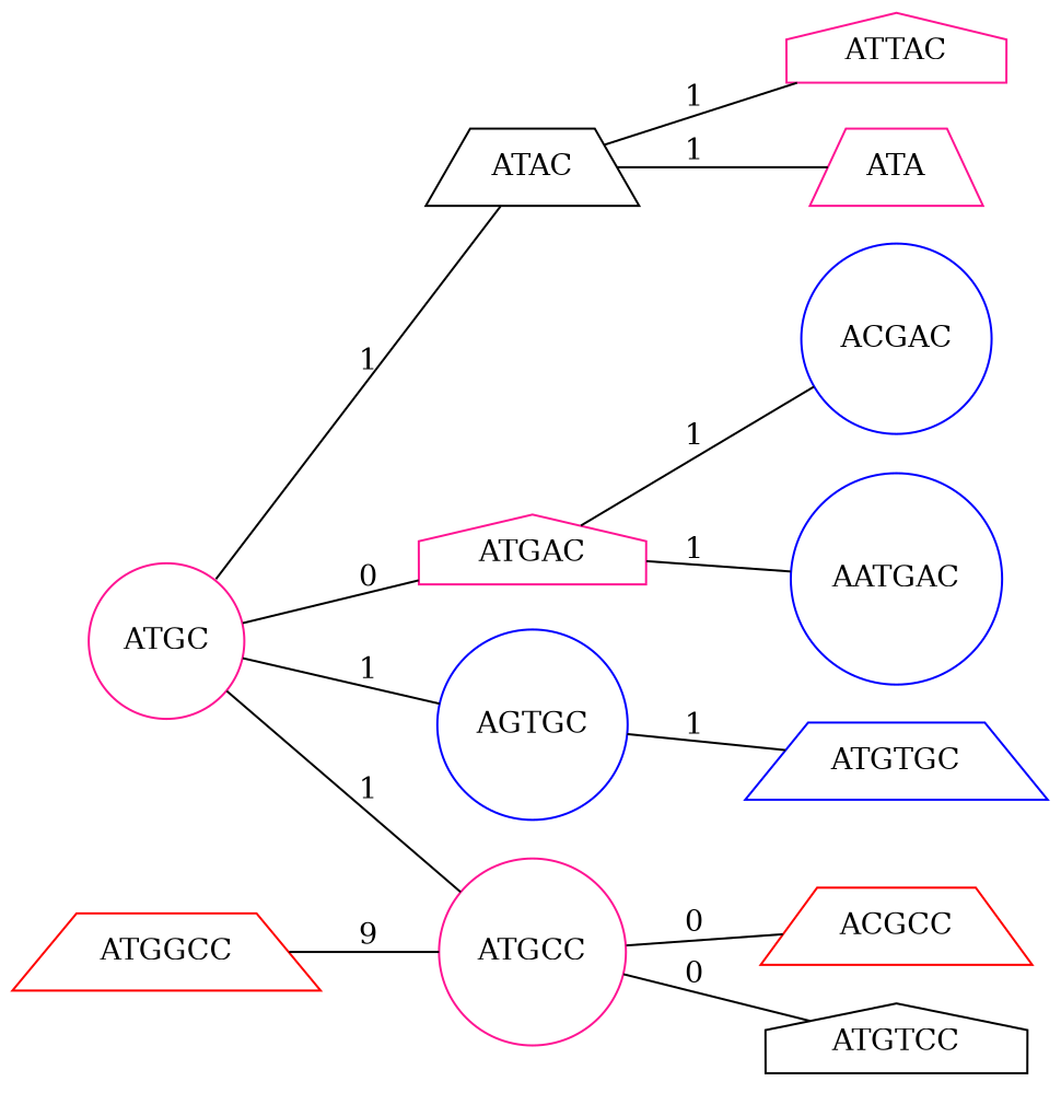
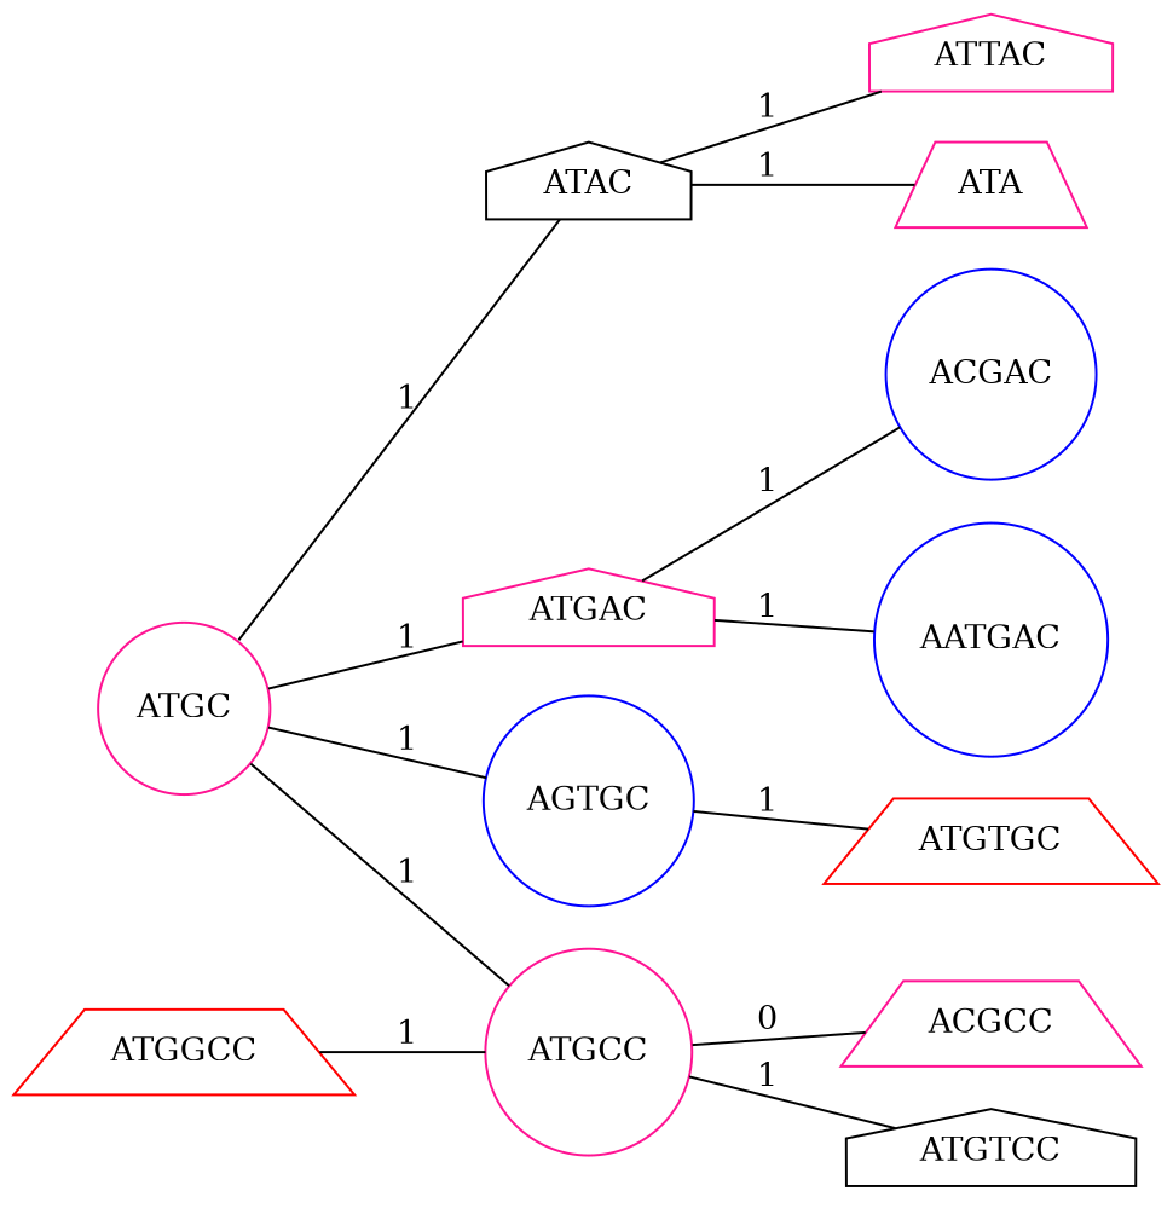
  strict graph {
    rankdir=LR
    node [color=deeppink shape=circle]
    ATGC
-   ATAC [color=black shape=trapezium]
+   ATAC [color=black shape=house]
    ATGAC [shape=house]
    AGTGC [color=blue]
    ATGCC
    ATTAC [shape=house]
    ATA [shape=trapezium]
    ACGAC [color=blue]
    AATGAC [color=blue]
-   ATGTGC [color=blue shape=trapezium]
-   ACGCC [color=red shape=trapezium]
+   ATGTGC [color=red shape=trapezium]
+   ACGCC [shape=trapezium]
    ATGTCC [color=black shape=house]
    ATGGCC [color=red shape=trapezium]
    ATGC -- ATAC [label=1]
-   ATGC -- ATGAC [label=0]
+   ATGC -- ATGAC [label=1]
    ATGC -- AGTGC [label=1]
    ATGC -- ATGCC [label=1]
    ATAC -- ATTAC [label=1]
    ATAC -- ATA [label=1]
    ATGAC -- ACGAC [label=1]
    ATGAC -- AATGAC [label=1]
    AGTGC -- ATGTGC [label=1]
    ATGCC -- ACGCC [label=0]
-   ATGCC -- ATGTCC [label=0]
-   ATGGCC -- ATGCC [label=9]
+   ATGCC -- ATGTCC [label=1]
+   ATGGCC -- ATGCC [label=1]
  }
